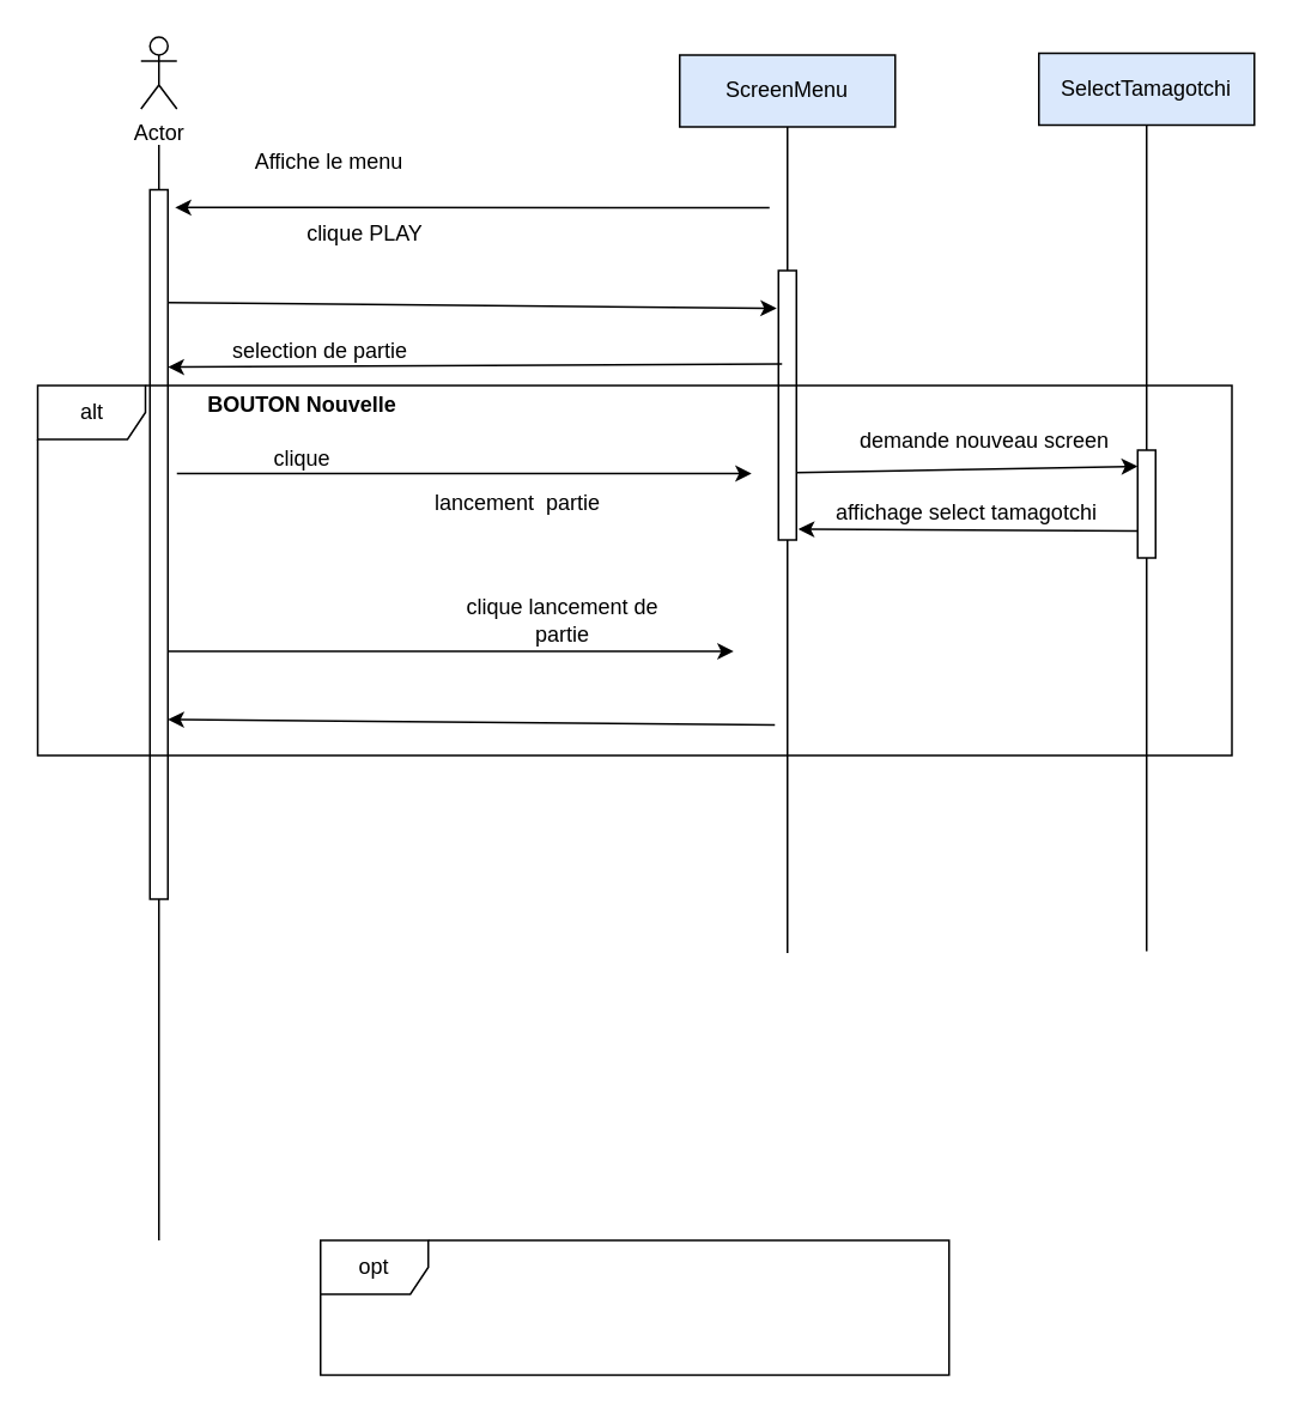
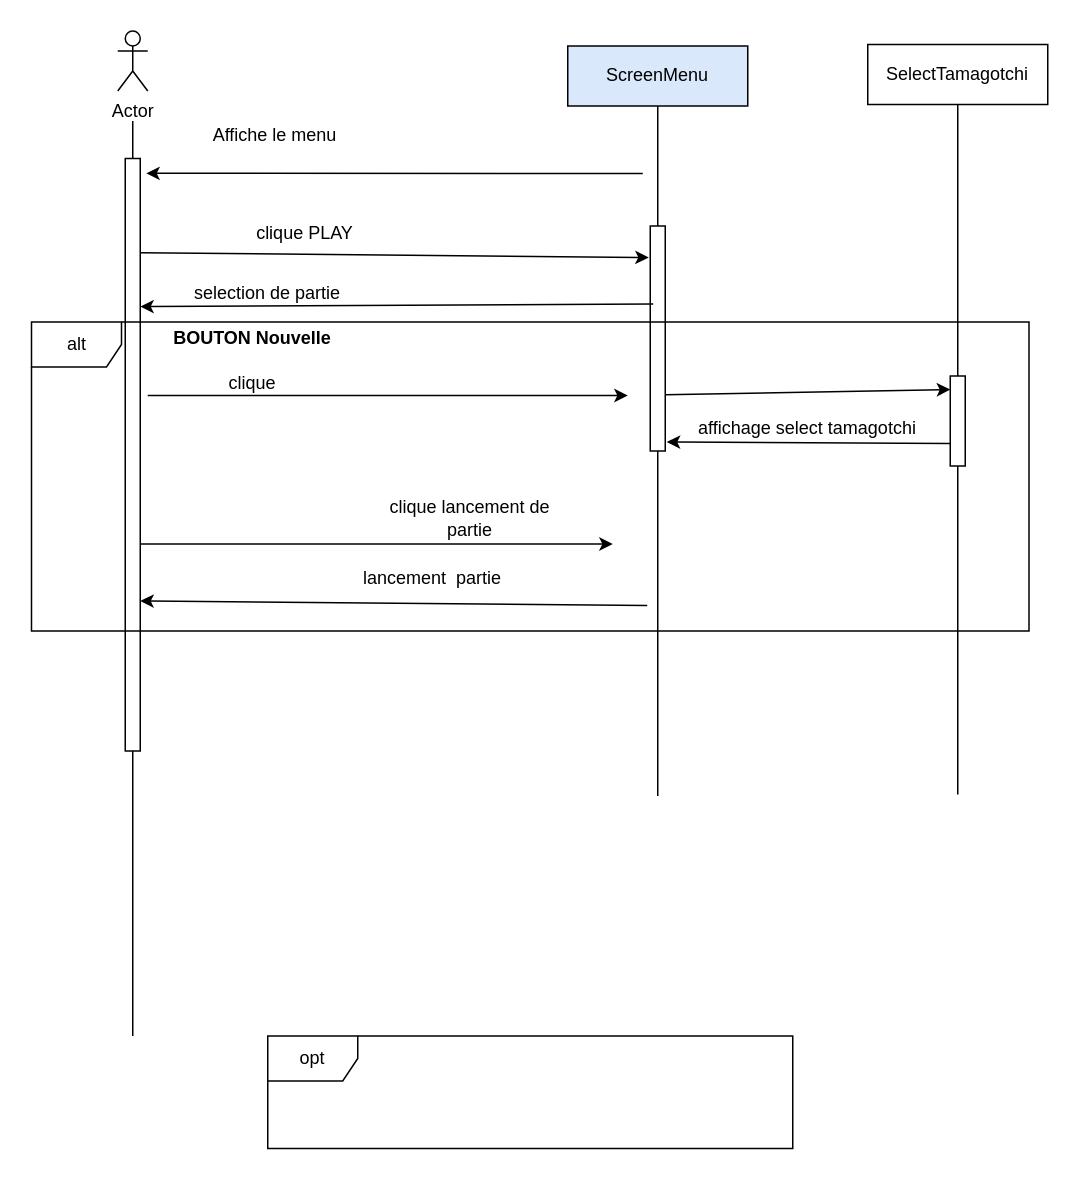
  <mxCell id="0" />
  <mxCell id="1" parent="0" />
  <mxCell id="2" value="Actor" style="shape=umlActor;verticalLabelPosition=bottom;verticalAlign=top;html=1;outlineConnect=0;" parent="1" vertex="1"><mxGeometry x="78" y="20" width="20" height="40" as="geometry" /></mxCell>
  <mxCell id="3" value="" style="endArrow=none;html=1;rounded=0;" parent="1" edge="1"><mxGeometry width="50" height="50" relative="1" as="geometry"><mxPoint x="88" y="690" as="sourcePoint" /><mxPoint x="88" y="80" as="targetPoint" /><Array as="points" /></mxGeometry></mxCell>
  <mxCell id="4" value="" style="endArrow=none;html=1;rounded=0;" parent="1" source="11" edge="1"><mxGeometry width="50" height="50" relative="1" as="geometry"><mxPoint x="438" y="530" as="sourcePoint" /><mxPoint x="438" y="70" as="targetPoint" /><Array as="points" /></mxGeometry></mxCell>
  <mxCell id="5" value="ScreenMenu" style="rounded=0;whiteSpace=wrap;html=1;fillColor=#dae8fc;" parent="1" vertex="1"><mxGeometry x="378" y="30" width="120" height="40" as="geometry" /></mxCell>
  <mxCell id="6" value="" style="endArrow=classic;html=1;rounded=0;exitX=1;exitY=0.159;exitDx=0;exitDy=0;exitPerimeter=0;entryX=-0.1;entryY=0.14;entryDx=0;entryDy=0;entryPerimeter=0;" parent="1" edge="1" target="11" source="15"><mxGeometry width="50" height="50" relative="1" as="geometry"><mxPoint x="48" y="169.5" as="sourcePoint" /><mxPoint x="398" y="170" as="targetPoint" /></mxGeometry></mxCell>
  <mxCell id="7" value="" style="endArrow=classic;html=1;rounded=0;entryX=1.4;entryY=0.025;entryDx=0;entryDy=0;entryPerimeter=0;" parent="1" edge="1" target="15"><mxGeometry width="50" height="50" relative="1" as="geometry"><mxPoint x="428" y="115" as="sourcePoint" /><mxPoint x="48" y="115" as="targetPoint" /></mxGeometry></mxCell>
  <mxCell id="8" value="&lt;div align=&quot;center&quot;&gt;Affiche le menu&lt;br&gt;&lt;/div&gt;" style="text;html=1;strokeColor=none;fillColor=none;align=center;verticalAlign=middle;whiteSpace=wrap;rounded=0;" parent="1" vertex="1"><mxGeometry x="108" y="75" width="150" height="30" as="geometry" /></mxCell>
- <mxCell id="9" value="&lt;div align=&quot;center&quot;&gt;clique PLAY&lt;/div&gt;" style="text;html=1;strokeColor=none;fillColor=none;align=center;verticalAlign=middle;whiteSpace=wrap;rounded=0;" parent="1" vertex="1"><mxGeometry x="128" y="115" width="150" height="30" as="geometry" /></mxCell>
+ <mxCell id="9" value="&lt;div align=&quot;center&quot;&gt;clique PLAY&lt;/div&gt;" style="text;html=1;strokeColor=none;fillColor=none;align=center;verticalAlign=middle;whiteSpace=wrap;rounded=0;" parent="1" vertex="1"><mxGeometry x="128" y="140" width="150" height="30" as="geometry" /></mxCell>
  <mxCell id="10" value="" style="endArrow=none;html=1;rounded=0;" parent="1" target="11" edge="1"><mxGeometry width="50" height="50" relative="1" as="geometry"><mxPoint x="438" y="530" as="sourcePoint" /><mxPoint x="438" y="70" as="targetPoint" /><Array as="points" /></mxGeometry></mxCell>
  <mxCell id="11" value="" style="rounded=0;whiteSpace=wrap;html=1;" parent="1" vertex="1"><mxGeometry x="433" y="150" width="10" height="150" as="geometry" /></mxCell>
  <mxCell id="12" value="&lt;div align=&quot;center&quot;&gt;selection de partie&lt;/div&gt;" style="text;html=1;strokeColor=none;fillColor=none;align=center;verticalAlign=middle;whiteSpace=wrap;rounded=0;" parent="1" vertex="1"><mxGeometry x="98" y="180" width="160" height="30" as="geometry" /></mxCell>
  <mxCell id="13" value="" style="endArrow=classic;html=1;rounded=0;entryX=1;entryY=0.25;entryDx=0;entryDy=0;exitX=0.2;exitY=0.347;exitDx=0;exitDy=0;exitPerimeter=0;" parent="1" edge="1" target="15" source="11"><mxGeometry width="50" height="50" relative="1" as="geometry"><mxPoint x="408" y="200" as="sourcePoint" /><mxPoint x="58" y="210" as="targetPoint" /></mxGeometry></mxCell>
  <mxCell id="14" value="" style="endArrow=classic;html=1;rounded=0;" edge="1" parent="1" target="15"><mxGeometry width="50" height="50" relative="1" as="geometry"><mxPoint x="88" y="169.5" as="sourcePoint" /><mxPoint x="368" y="170" as="targetPoint" /></mxGeometry></mxCell>
  <mxCell id="15" value="" style="rounded=0;whiteSpace=wrap;html=1;" vertex="1" parent="1"><mxGeometry x="83" y="105" width="10" height="395" as="geometry" /></mxCell>
  <mxCell id="16" value="alt" style="shape=umlFrame;whiteSpace=wrap;html=1;pointerEvents=0;" vertex="1" parent="1"><mxGeometry x="20.5" y="214" width="665" height="206" as="geometry" /></mxCell>
  <mxCell id="17" value="BOUTON Nouvelle" style="text;html=1;strokeColor=none;fillColor=none;align=center;verticalAlign=middle;whiteSpace=wrap;rounded=0;fontStyle=1" vertex="1" parent="1"><mxGeometry x="98" y="210" width="140" height="30" as="geometry" /></mxCell>
  <mxCell id="18" value="opt" style="shape=umlFrame;whiteSpace=wrap;html=1;pointerEvents=0;" vertex="1" parent="1"><mxGeometry x="178" y="690" width="350" height="75" as="geometry" /></mxCell>
  <mxCell id="19" value="" style="endArrow=classic;html=1;rounded=0;" edge="1" parent="1"><mxGeometry width="50" height="50" relative="1" as="geometry"><mxPoint x="98" y="263" as="sourcePoint" /><mxPoint x="418" y="263" as="targetPoint" /></mxGeometry></mxCell>
  <mxCell id="20" value="clique" style="text;html=1;strokeColor=none;fillColor=none;align=center;verticalAlign=middle;whiteSpace=wrap;rounded=0;" vertex="1" parent="1"><mxGeometry x="138" y="240" width="60" height="30" as="geometry" /></mxCell>
  <mxCell id="21" value="affichage select tamagotchi" style="text;html=1;strokeColor=none;fillColor=none;align=center;verticalAlign=middle;whiteSpace=wrap;rounded=0;" vertex="1" parent="1"><mxGeometry x="458" y="270" width="160" height="30" as="geometry" /></mxCell>
  <mxCell id="22" value="" style="endArrow=classic;html=1;rounded=0;exitX=1.2;exitY=0.443;exitDx=0;exitDy=0;exitPerimeter=0;" edge="1" parent="1"><mxGeometry width="50" height="50" relative="1" as="geometry"><mxPoint x="93" y="362" as="sourcePoint" /><mxPoint x="408" y="362" as="targetPoint" /></mxGeometry></mxCell>
  <mxCell id="23" value="clique lancement de partie" style="text;html=1;strokeColor=none;fillColor=none;align=center;verticalAlign=middle;whiteSpace=wrap;rounded=0;" vertex="1" parent="1"><mxGeometry x="248" y="330" width="130" height="30" as="geometry" /></mxCell>
  <mxCell id="24" value="" style="endArrow=classic;html=1;rounded=0;exitX=0;exitY=0.525;exitDx=0;exitDy=0;exitPerimeter=0;" edge="1" parent="1"><mxGeometry width="50" height="50" relative="1" as="geometry"><mxPoint x="431" y="403" as="sourcePoint" /><mxPoint x="93" y="400" as="targetPoint" /></mxGeometry></mxCell>
- <mxCell id="25" value="lancement&amp;nbsp; partie" style="text;html=1;strokeColor=none;fillColor=none;align=center;verticalAlign=middle;whiteSpace=wrap;rounded=0;" vertex="1" parent="1"><mxGeometry x="238" y="265" width="100" height="30" as="geometry" /></mxCell>
+ <mxCell id="25" value="lancement&amp;nbsp; partie" style="text;html=1;strokeColor=none;fillColor=none;align=center;verticalAlign=middle;whiteSpace=wrap;rounded=0;" vertex="1" parent="1"><mxGeometry x="238" y="370" width="100" height="30" as="geometry" /></mxCell>
  <mxCell id="26" value="" style="endArrow=none;html=1;rounded=0;" edge="1" parent="1" source="29"><mxGeometry width="50" height="50" relative="1" as="geometry"><mxPoint x="638" y="529" as="sourcePoint" /><mxPoint x="638" y="69" as="targetPoint" /><Array as="points" /></mxGeometry></mxCell>
- <mxCell id="27" value="SelectTamagotchi" style="rounded=0;whiteSpace=wrap;html=1;fillColor=#dae8fc;" vertex="1" parent="1"><mxGeometry x="578" y="29" width="120" height="40" as="geometry" /></mxCell>
+ <mxCell id="27" value="SelectTamagotchi" style="rounded=0;whiteSpace=wrap;html=1;" vertex="1" parent="1"><mxGeometry x="578" y="29" width="120" height="40" as="geometry" /></mxCell>
  <mxCell id="28" value="" style="endArrow=none;html=1;rounded=0;" edge="1" parent="1" target="29"><mxGeometry width="50" height="50" relative="1" as="geometry"><mxPoint x="638" y="529" as="sourcePoint" /><mxPoint x="638" y="69" as="targetPoint" /><Array as="points" /></mxGeometry></mxCell>
  <mxCell id="29" value="" style="rounded=0;whiteSpace=wrap;html=1;" vertex="1" parent="1"><mxGeometry x="633" y="250" width="10" height="60" as="geometry" /></mxCell>
  <mxCell id="30" value="" style="endArrow=classic;html=1;rounded=0;exitX=0;exitY=0.75;exitDx=0;exitDy=0;entryX=1.1;entryY=0.96;entryDx=0;entryDy=0;entryPerimeter=0;" edge="1" parent="1" source="29" target="11"><mxGeometry width="50" height="50" relative="1" as="geometry"><mxPoint x="613.5" y="287.496" as="sourcePoint" /><mxPoint x="148" y="303" as="targetPoint" /></mxGeometry></mxCell>
- <mxCell id="31" value="demande nouveau screen" style="text;html=1;strokeColor=none;fillColor=none;align=center;verticalAlign=middle;whiteSpace=wrap;rounded=0;" vertex="1" parent="1"><mxGeometry x="468" y="230" width="160" height="30" as="geometry" /></mxCell>
  <mxCell id="32" value="" style="endArrow=classic;html=1;rounded=0;exitX=1;exitY=0.75;exitDx=0;exitDy=0;entryX=0;entryY=0.15;entryDx=0;entryDy=0;entryPerimeter=0;" edge="1" parent="1" source="11" target="29"><mxGeometry width="50" height="50" relative="1" as="geometry"><mxPoint x="523" y="290" as="sourcePoint" /><mxPoint x="573" y="240" as="targetPoint" /></mxGeometry></mxCell>
